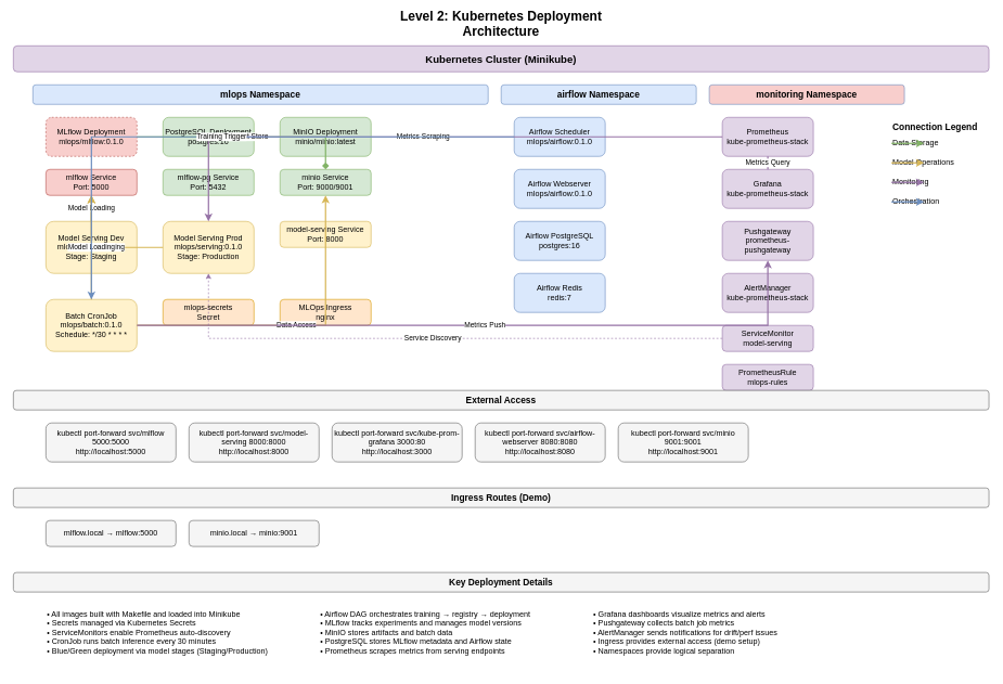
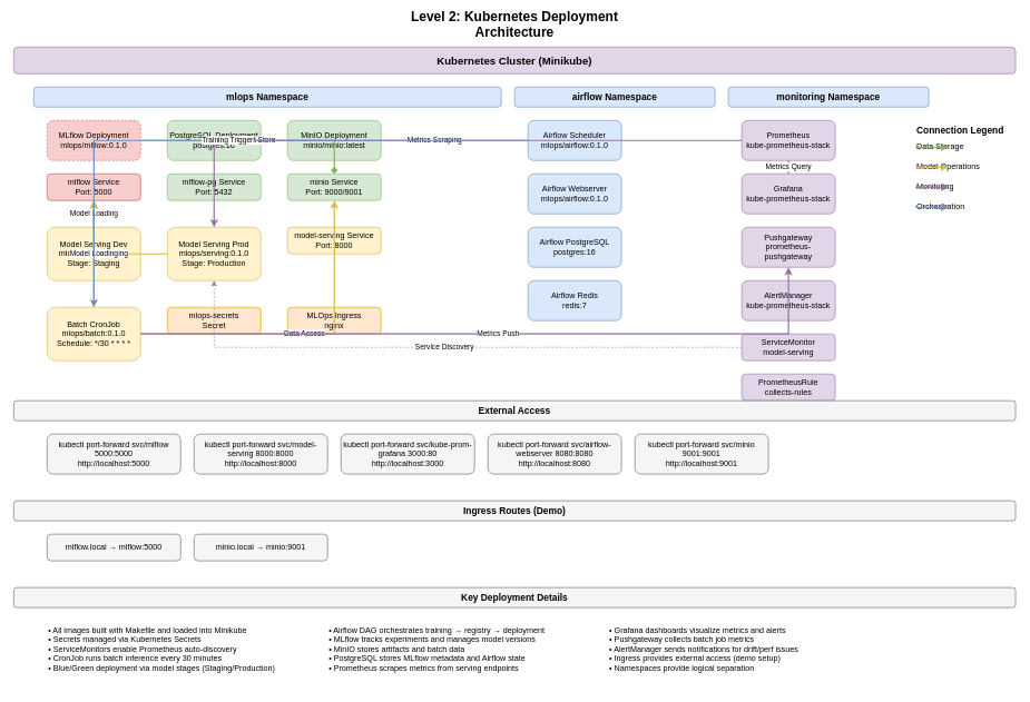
  <mxCell id="0" />
  <mxCell id="1" parent="0" />
  <mxCell id="2" value="Level 2: Kubernetes Deployment Architecture" style="text;html=1;strokeColor=none;fillColor=none;align=center;verticalAlign=middle;whiteSpace=wrap;rounded=0;fontSize=20;fontStyle=1;" vertex="1" parent="1"><mxGeometry x="570" y="20" width="400" height="30" as="geometry" /></mxCell>
  <mxCell id="3" value="Kubernetes Cluster (Minikube)" style="rounded=1;whiteSpace=wrap;html=1;fillColor=#e1d5e7;strokeColor=#9673a6;fontSize=16;fontStyle=1;" vertex="1" parent="1"><mxGeometry x="20" y="70" width="1500" height="40" as="geometry" /></mxCell>
  <mxCell id="4" value="mlops Namespace" style="rounded=1;whiteSpace=wrap;html=1;fillColor=#dae8fc;strokeColor=#6c8ebf;fontSize=14;fontStyle=1;" vertex="1" parent="1"><mxGeometry x="50" y="130" width="700" height="30" as="geometry" /></mxCell>
  <mxCell id="5" value="airflow Namespace" style="rounded=1;whiteSpace=wrap;html=1;fillColor=#dae8fc;strokeColor=#6c8ebf;fontSize=14;fontStyle=1;" vertex="1" parent="1"><mxGeometry x="770" y="130" width="300" height="30" as="geometry" /></mxCell>
- <mxCell id="6" value="monitoring Namespace" style="rounded=1;whiteSpace=wrap;html=1;fillColor=#f8cecc;strokeColor=#6c8ebf;fontSize=14;fontStyle=1;" vertex="1" parent="1"><mxGeometry x="1090" y="130" width="300" height="30" as="geometry" /></mxCell>
+ <mxCell id="6" value="monitoring Namespace" style="rounded=1;whiteSpace=wrap;html=1;fillColor=#dae8fc;strokeColor=#6c8ebf;fontSize=14;fontStyle=1;" vertex="1" parent="1"><mxGeometry x="1090" y="130" width="300" height="30" as="geometry" /></mxCell>
  <mxCell id="7" value="MLflow Deployment&#10;mlops/mlflow:0.1.0" style="rounded=1;whiteSpace=wrap;html=1;fillColor=#f8cecc;strokeColor=#b85450;dashed=1;" vertex="1" parent="1"><mxGeometry x="70" y="180" width="140" height="60" as="geometry" /></mxCell>
  <mxCell id="8" value="mlflow Service&#10;Port: 5000" style="rounded=1;whiteSpace=wrap;html=1;fillColor=#f8cecc;strokeColor=#b85450;" vertex="1" parent="1"><mxGeometry x="70" y="260" width="140" height="40" as="geometry" /></mxCell>
  <mxCell id="9" value="PostgreSQL Deployment&#10;postgres:16" style="rounded=1;whiteSpace=wrap;html=1;fillColor=#d5e8d4;strokeColor=#82b366;" vertex="1" parent="1"><mxGeometry x="250" y="180" width="140" height="60" as="geometry" /></mxCell>
  <mxCell id="10" value="mlflow-pg Service&#10;Port: 5432" style="rounded=1;whiteSpace=wrap;html=1;fillColor=#d5e8d4;strokeColor=#82b366;" vertex="1" parent="1"><mxGeometry x="250" y="260" width="140" height="40" as="geometry" /></mxCell>
  <mxCell id="11" value="MinIO Deployment&#10;minio/minio:latest" style="rounded=1;whiteSpace=wrap;html=1;fillColor=#d5e8d4;strokeColor=#82b366;" vertex="1" parent="1"><mxGeometry x="430" y="180" width="140" height="60" as="geometry" /></mxCell>
  <mxCell id="12" value="minio Service&#10;Port: 9000/9001" style="rounded=1;whiteSpace=wrap;html=1;fillColor=#d5e8d4;strokeColor=#82b366;" vertex="1" parent="1"><mxGeometry x="430" y="260" width="140" height="40" as="geometry" /></mxCell>
  <mxCell id="13" value="Model Serving Dev&#10;mlops/serving:0.1.0&#10;Stage: Staging" style="rounded=1;whiteSpace=wrap;html=1;fillColor=#fff2cc;strokeColor=#d6b656;" vertex="1" parent="1"><mxGeometry x="70" y="340" width="140" height="80" as="geometry" /></mxCell>
  <mxCell id="14" value="Model Serving Prod&#10;mlops/serving:0.1.0&#10;Stage: Production" style="rounded=1;whiteSpace=wrap;html=1;fillColor=#fff2cc;strokeColor=#d6b656;" vertex="1" parent="1"><mxGeometry x="250" y="340" width="140" height="80" as="geometry" /></mxCell>
  <mxCell id="15" value="model-serving Service&#10;Port: 8000" style="rounded=1;whiteSpace=wrap;html=1;fillColor=#fff2cc;strokeColor=#d6b656;" vertex="1" parent="1"><mxGeometry x="430" y="340" width="140" height="40" as="geometry" /></mxCell>
  <mxCell id="16" value="Batch CronJob&#10;mlops/batch:0.1.0&#10;Schedule: */30 * * * *" style="rounded=1;whiteSpace=wrap;html=1;fillColor=#fff2cc;strokeColor=#d6b656;" vertex="1" parent="1"><mxGeometry x="70" y="460" width="140" height="80" as="geometry" /></mxCell>
  <mxCell id="17" value="mlops-secrets&#10;Secret" style="rounded=1;whiteSpace=wrap;html=1;fillColor=#ffe6cc;strokeColor=#d79b00;" vertex="1" parent="1"><mxGeometry x="250" y="460" width="140" height="40" as="geometry" /></mxCell>
  <mxCell id="18" value="MLOps Ingress&#10;nginx" style="rounded=1;whiteSpace=wrap;html=1;fillColor=#ffe6cc;strokeColor=#d79b00;" vertex="1" parent="1"><mxGeometry x="430" y="460" width="140" height="40" as="geometry" /></mxCell>
  <mxCell id="19" value="Airflow Scheduler&#10;mlops/airflow:0.1.0" style="rounded=1;whiteSpace=wrap;html=1;fillColor=#dae8fc;strokeColor=#6c8ebf;" vertex="1" parent="1"><mxGeometry x="790" y="180" width="140" height="60" as="geometry" /></mxCell>
  <mxCell id="20" value="Airflow Webserver&#10;mlops/airflow:0.1.0" style="rounded=1;whiteSpace=wrap;html=1;fillColor=#dae8fc;strokeColor=#6c8ebf;" vertex="1" parent="1"><mxGeometry x="790" y="260" width="140" height="60" as="geometry" /></mxCell>
  <mxCell id="21" value="Airflow PostgreSQL&#10;postgres:16" style="rounded=1;whiteSpace=wrap;html=1;fillColor=#dae8fc;strokeColor=#6c8ebf;" vertex="1" parent="1"><mxGeometry x="790" y="340" width="140" height="60" as="geometry" /></mxCell>
  <mxCell id="22" value="Airflow Redis&#10;redis:7" style="rounded=1;whiteSpace=wrap;html=1;fillColor=#dae8fc;strokeColor=#6c8ebf;" vertex="1" parent="1"><mxGeometry x="790" y="420" width="140" height="60" as="geometry" /></mxCell>
  <mxCell id="23" value="Prometheus&#10;kube-prometheus-stack" style="rounded=1;whiteSpace=wrap;html=1;fillColor=#e1d5e7;strokeColor=#9673a6;" vertex="1" parent="1"><mxGeometry x="1110" y="180" width="140" height="60" as="geometry" /></mxCell>
  <mxCell id="24" value="Grafana&#10;kube-prometheus-stack" style="rounded=1;whiteSpace=wrap;html=1;fillColor=#e1d5e7;strokeColor=#9673a6;" vertex="1" parent="1"><mxGeometry x="1110" y="260" width="140" height="60" as="geometry" /></mxCell>
  <mxCell id="25" value="Pushgateway&#10;prometheus-pushgateway" style="rounded=1;whiteSpace=wrap;html=1;fillColor=#e1d5e7;strokeColor=#9673a6;" vertex="1" parent="1"><mxGeometry x="1110" y="340" width="140" height="60" as="geometry" /></mxCell>
  <mxCell id="26" value="AlertManager&#10;kube-prometheus-stack" style="rounded=1;whiteSpace=wrap;html=1;fillColor=#e1d5e7;strokeColor=#9673a6;" vertex="1" parent="1"><mxGeometry x="1110" y="420" width="140" height="60" as="geometry" /></mxCell>
  <mxCell id="27" value="ServiceMonitor&#10;model-serving" style="rounded=1;whiteSpace=wrap;html=1;fillColor=#e1d5e7;strokeColor=#9673a6;" vertex="1" parent="1"><mxGeometry x="1110" y="500" width="140" height="40" as="geometry" /></mxCell>
- <mxCell id="28" value="PrometheusRule&#10;mlops-rules" style="rounded=1;whiteSpace=wrap;html=1;fillColor=#e1d5e7;strokeColor=#9673a6;" vertex="1" parent="1"><mxGeometry x="1110" y="560" width="140" height="40" as="geometry" /></mxCell>
+ <mxCell id="28" value="PrometheusRule&#10;collects-rules" style="rounded=1;whiteSpace=wrap;html=1;fillColor=#e1d5e7;strokeColor=#9673a6;" vertex="1" parent="1"><mxGeometry x="1110" y="560" width="140" height="40" as="geometry" /></mxCell>
  <mxCell id="29" value="Artifact Store" style="edgeStyle=orthogonalEdgeStyle;rounded=0;orthogonalLoop=1;jettySize=auto;html=1;strokeColor=#82b366;strokeWidth=2;endArrow=diamond;" edge="1" parent="1" source="7" target="12"><mxGeometry relative="1" as="geometry" /></mxCell>
  <mxCell id="30" value="Model Loading" style="edgeStyle=orthogonalEdgeStyle;rounded=0;orthogonalLoop=1;jettySize=auto;html=1;strokeColor=#d6b656;strokeWidth=2;" edge="1" parent="1" source="13" target="8"><mxGeometry relative="1" as="geometry" /></mxCell>
  <mxCell id="31" value="Model Loading" style="edgeStyle=orthogonalEdgeStyle;rounded=0;orthogonalLoop=1;jettySize=auto;html=1;strokeColor=#d6b656;strokeWidth=2;" edge="1" parent="1" source="14" target="8"><mxGeometry relative="1" as="geometry" /></mxCell>
  <mxCell id="32" value="Model Loading" style="edgeStyle=orthogonalEdgeStyle;rounded=0;orthogonalLoop=1;jettySize=auto;html=1;strokeColor=#d6b656;strokeWidth=2;" edge="1" parent="1" source="16" target="8"><mxGeometry relative="1" as="geometry" /></mxCell>
  <mxCell id="33" value="Data Access" style="edgeStyle=orthogonalEdgeStyle;rounded=0;orthogonalLoop=1;jettySize=auto;html=1;strokeColor=#d6b656;strokeWidth=2;" edge="1" parent="1" source="16" target="12"><mxGeometry relative="1" as="geometry" /></mxCell>
  <mxCell id="34" value="Metrics Scraping" style="edgeStyle=orthogonalEdgeStyle;rounded=0;orthogonalLoop=1;jettySize=auto;html=1;strokeColor=#9673a6;strokeWidth=2;" edge="1" parent="1" source="23" target="14"><mxGeometry relative="1" as="geometry" /></mxCell>
  <mxCell id="35" value="Metrics Push" style="edgeStyle=orthogonalEdgeStyle;rounded=0;orthogonalLoop=1;jettySize=auto;html=1;strokeColor=#9673a6;strokeWidth=2;" edge="1" parent="1" source="16" target="25"><mxGeometry relative="1" as="geometry" /></mxCell>
  <mxCell id="36" value="Metrics Query" style="edgeStyle=orthogonalEdgeStyle;rounded=0;orthogonalLoop=1;jettySize=auto;html=1;strokeColor=#9673a6;strokeWidth=2;endArrow=none;" edge="1" parent="1" source="24" target="23"><mxGeometry relative="1" as="geometry" /></mxCell>
  <mxCell id="37" value="Training Trigger" style="edgeStyle=orthogonalEdgeStyle;rounded=0;orthogonalLoop=1;jettySize=auto;html=1;strokeColor=#6c8ebf;strokeWidth=2;" edge="1" parent="1" source="19" target="16"><mxGeometry relative="1" as="geometry" /></mxCell>
  <mxCell id="38" value="Service Discovery" style="edgeStyle=orthogonalEdgeStyle;rounded=0;orthogonalLoop=1;jettySize=auto;html=1;strokeColor=#9673a6;strokeWidth=1;dashed=1;" edge="1" parent="1" source="27" target="14"><mxGeometry relative="1" as="geometry" /></mxCell>
  <mxCell id="39" value="External Access" style="rounded=1;whiteSpace=wrap;html=1;fillColor=#f5f5f5;strokeColor=#666666;fontSize=14;fontStyle=1;" vertex="1" parent="1"><mxGeometry x="20" y="600" width="1500" height="30" as="geometry" /></mxCell>
  <mxCell id="40" value="kubectl port-forward svc/mlflow 5000:5000&#10;http://localhost:5000" style="rounded=1;whiteSpace=wrap;html=1;fillColor=#f5f5f5;strokeColor=#666666;" vertex="1" parent="1"><mxGeometry x="70" y="650" width="200" height="60" as="geometry" /></mxCell>
  <mxCell id="41" value="kubectl port-forward svc/model-serving 8000:8000&#10;http://localhost:8000" style="rounded=1;whiteSpace=wrap;html=1;fillColor=#f5f5f5;strokeColor=#666666;" vertex="1" parent="1"><mxGeometry x="290" y="650" width="200" height="60" as="geometry" /></mxCell>
  <mxCell id="42" value="kubectl port-forward svc/kube-prom-grafana 3000:80&#10;http://localhost:3000" style="rounded=1;whiteSpace=wrap;html=1;fillColor=#f5f5f5;strokeColor=#666666;" vertex="1" parent="1"><mxGeometry x="510" y="650" width="200" height="60" as="geometry" /></mxCell>
  <mxCell id="43" value="kubectl port-forward svc/airflow-webserver 8080:8080&#10;http://localhost:8080" style="rounded=1;whiteSpace=wrap;html=1;fillColor=#f5f5f5;strokeColor=#666666;" vertex="1" parent="1"><mxGeometry x="730" y="650" width="200" height="60" as="geometry" /></mxCell>
  <mxCell id="44" value="kubectl port-forward svc/minio 9001:9001&#10;http://localhost:9001" style="rounded=1;whiteSpace=wrap;html=1;fillColor=#f5f5f5;strokeColor=#666666;" vertex="1" parent="1"><mxGeometry x="950" y="650" width="200" height="60" as="geometry" /></mxCell>
  <mxCell id="45" value="Ingress Routes (Demo)" style="rounded=1;whiteSpace=wrap;html=1;fillColor=#f5f5f5;strokeColor=#666666;fontSize=14;fontStyle=1;" vertex="1" parent="1"><mxGeometry x="20" y="750" width="1500" height="30" as="geometry" /></mxCell>
  <mxCell id="46" value="mlflow.local → mlflow:5000" style="rounded=1;whiteSpace=wrap;html=1;fillColor=#f5f5f5;strokeColor=#666666;" vertex="1" parent="1"><mxGeometry x="70" y="800" width="200" height="40" as="geometry" /></mxCell>
  <mxCell id="47" value="minio.local → minio:9001" style="rounded=1;whiteSpace=wrap;html=1;fillColor=#f5f5f5;strokeColor=#666666;" vertex="1" parent="1"><mxGeometry x="290" y="800" width="200" height="40" as="geometry" /></mxCell>
  <mxCell id="48" value="Key Deployment Details" style="rounded=1;whiteSpace=wrap;html=1;fillColor=#f5f5f5;strokeColor=#666666;fontSize=14;fontStyle=1;" vertex="1" parent="1"><mxGeometry x="20" y="880" width="1500" height="30" as="geometry" /></mxCell>
  <mxCell id="49" value="• All images built with Makefile and loaded into Minikube&#10;• Secrets managed via Kubernetes Secrets&#10;• ServiceMonitors enable Prometheus auto-discovery&#10;• CronJob runs batch inference every 30 minutes&#10;• Blue/Green deployment via model stages (Staging/Production)" style="text;html=1;strokeColor=none;fillColor=none;align=left;verticalAlign=top;whiteSpace=wrap;rounded=0;fontSize=12;" vertex="1" parent="1"><mxGeometry x="70" y="930" width="400" height="100" as="geometry" /></mxCell>
  <mxCell id="50" value="• Airflow DAG orchestrates training → registry → deployment&#10;• MLflow tracks experiments and manages model versions&#10;• MinIO stores artifacts and batch data&#10;• PostgreSQL stores MLflow metadata and Airflow state&#10;• Prometheus scrapes metrics from serving endpoints" style="text;html=1;strokeColor=none;fillColor=none;align=left;verticalAlign=top;whiteSpace=wrap;rounded=0;fontSize=12;" vertex="1" parent="1"><mxGeometry x="490" y="930" width="400" height="100" as="geometry" /></mxCell>
  <mxCell id="51" value="• Grafana dashboards visualize metrics and alerts&#10;• Pushgateway collects batch job metrics&#10;• AlertManager sends notifications for drift/perf issues&#10;• Ingress provides external access (demo setup)&#10;• Namespaces provide logical separation" style="text;html=1;strokeColor=none;fillColor=none;align=left;verticalAlign=top;whiteSpace=wrap;rounded=0;fontSize=12;" vertex="1" parent="1"><mxGeometry x="910" y="930" width="400" height="100" as="geometry" /></mxCell>
  <mxCell id="52" value="Connection Legend" style="text;html=1;strokeColor=none;fillColor=none;align=left;verticalAlign=middle;whiteSpace=wrap;rounded=0;fontSize=14;fontStyle=1;" vertex="1" parent="1"><mxGeometry x="1370" y="180" width="150" height="30" as="geometry" /></mxCell>
  <mxCell id="53" value="Data Storage" style="text;html=1;strokeColor=none;fillColor=none;align=left;verticalAlign=middle;whiteSpace=wrap;rounded=0;fontSize=12;" vertex="1" parent="1"><mxGeometry x="1370" y="210" width="150" height="20" as="geometry" /></mxCell>
  <mxCell id="54" value="" style="endArrow=classic;html=1;strokeColor=#82b366;strokeWidth=2;" edge="1" parent="1"><mxGeometry width="50" height="50" relative="1" as="geometry"><mxPoint x="1370" y="220" as="sourcePoint" /><mxPoint x="1420" y="220" as="targetPoint" /></mxGeometry></mxCell>
  <mxCell id="55" value="Model Operations" style="text;html=1;strokeColor=none;fillColor=none;align=left;verticalAlign=middle;whiteSpace=wrap;rounded=0;fontSize=12;" vertex="1" parent="1"><mxGeometry x="1370" y="240" width="150" height="20" as="geometry" /></mxCell>
  <mxCell id="56" value="" style="endArrow=classic;html=1;strokeColor=#d6b656;strokeWidth=2;" edge="1" parent="1"><mxGeometry width="50" height="50" relative="1" as="geometry"><mxPoint x="1370" y="250" as="sourcePoint" /><mxPoint x="1420" y="250" as="targetPoint" /></mxGeometry></mxCell>
  <mxCell id="57" value="Monitoring" style="text;html=1;strokeColor=none;fillColor=none;align=left;verticalAlign=middle;whiteSpace=wrap;rounded=0;fontSize=12;" vertex="1" parent="1"><mxGeometry x="1370" y="270" width="150" height="20" as="geometry" /></mxCell>
  <mxCell id="58" value="" style="endArrow=classic;html=1;strokeColor=#9673a6;strokeWidth=2;" edge="1" parent="1"><mxGeometry width="50" height="50" relative="1" as="geometry"><mxPoint x="1370" y="280" as="sourcePoint" /><mxPoint x="1420" y="280" as="targetPoint" /></mxGeometry></mxCell>
  <mxCell id="59" value="Orchestration" style="text;html=1;strokeColor=none;fillColor=none;align=left;verticalAlign=middle;whiteSpace=wrap;rounded=0;fontSize=12;" vertex="1" parent="1"><mxGeometry x="1370" y="300" width="150" height="20" as="geometry" /></mxCell>
  <mxCell id="60" value="" style="endArrow=classic;html=1;strokeColor=#6c8ebf;strokeWidth=2;" edge="1" parent="1"><mxGeometry width="50" height="50" relative="1" as="geometry"><mxPoint x="1370" y="310" as="sourcePoint" /><mxPoint x="1420" y="310" as="targetPoint" /></mxGeometry></mxCell>
